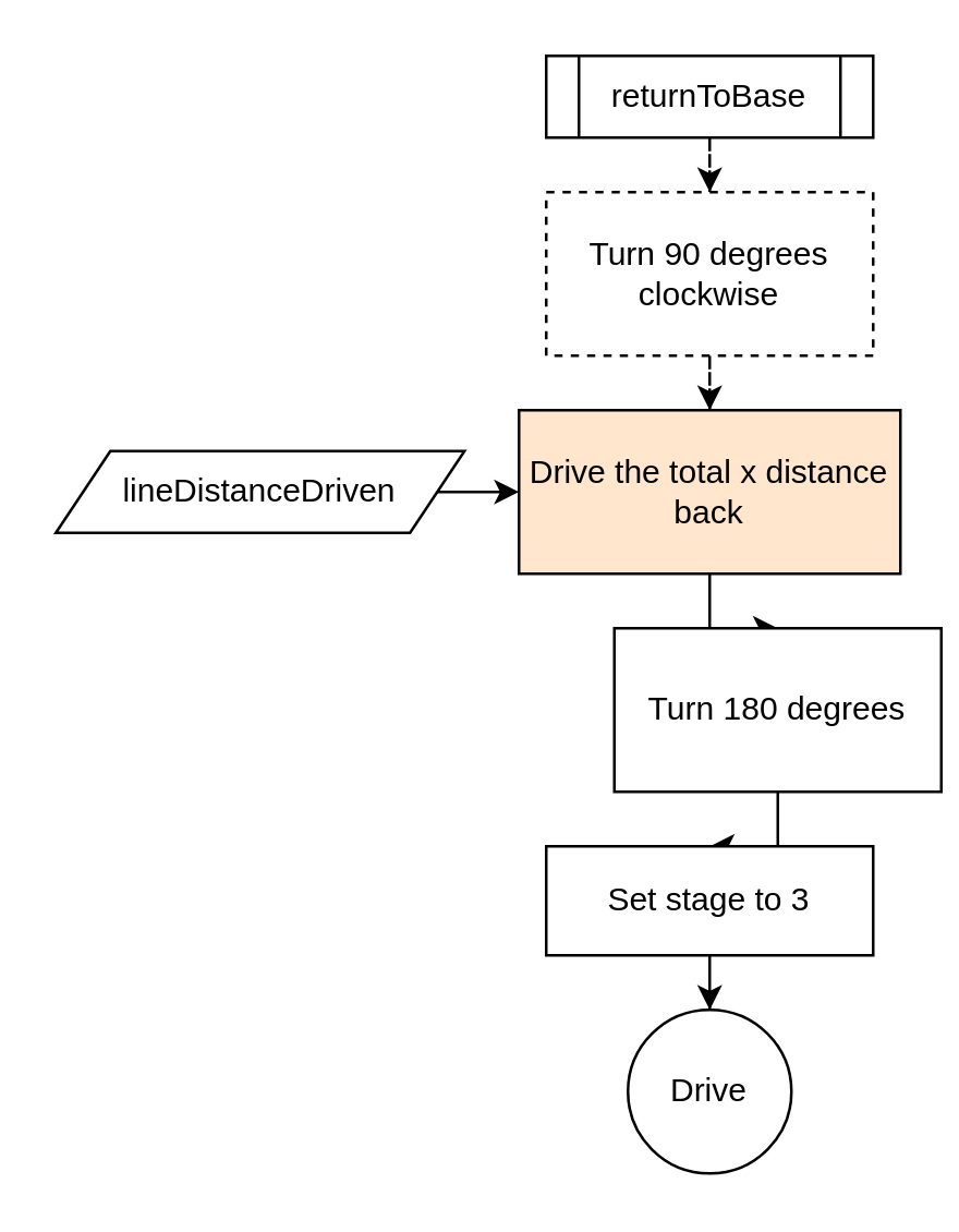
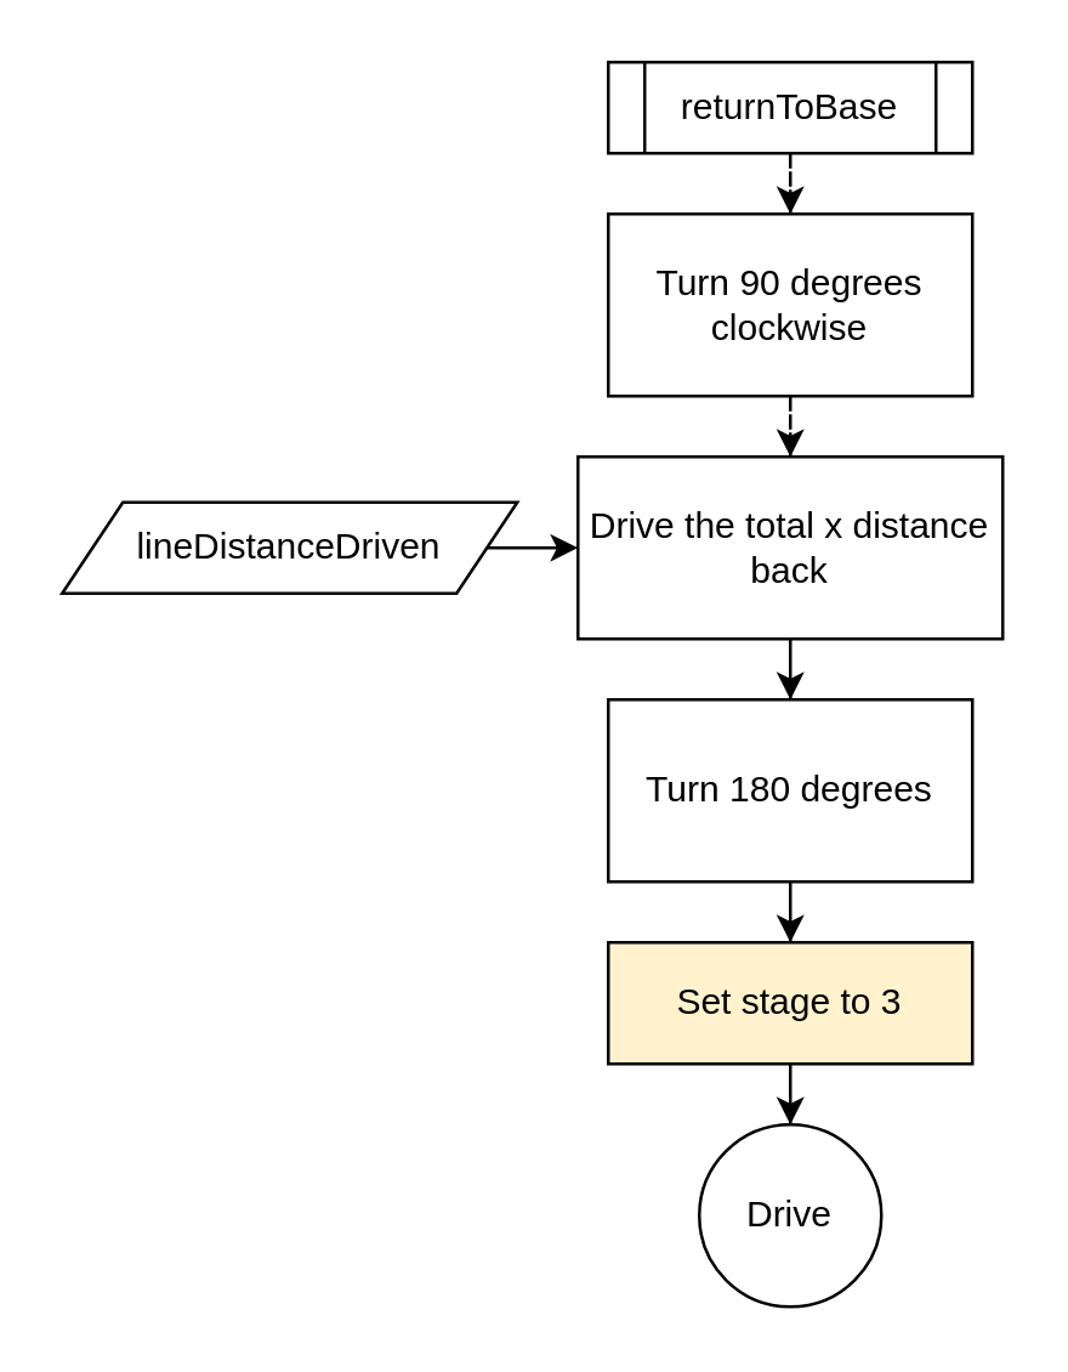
  <mxCell id="0" />
  <mxCell id="1" parent="0" />
  <mxCell id="2" value="" style="edgeStyle=orthogonalEdgeStyle;rounded=0;orthogonalLoop=1;jettySize=auto;html=1;dashed=1;" parent="1" source="3" target="5" edge="1"><mxGeometry relative="1" as="geometry" /></mxCell>
  <mxCell id="3" value="returnToBase" style="shape=process;whiteSpace=wrap;html=1;backgroundOutline=1;" parent="1" vertex="1"><mxGeometry x="200" y="20" width="120" height="30" as="geometry" /></mxCell>
  <mxCell id="4" value="" style="edgeStyle=orthogonalEdgeStyle;rounded=0;orthogonalLoop=1;jettySize=auto;html=1;dashed=1;" parent="1" source="5" target="7" edge="1"><mxGeometry relative="1" as="geometry" /></mxCell>
- <mxCell id="5" value="Turn 90 degrees clockwise" style="whiteSpace=wrap;html=1;dashed=1;" parent="1" vertex="1"><mxGeometry x="200" y="70" width="120" height="60" as="geometry" /></mxCell>
+ <mxCell id="5" value="Turn 90 degrees clockwise" style="whiteSpace=wrap;html=1;" parent="1" vertex="1"><mxGeometry x="200" y="70" width="120" height="60" as="geometry" /></mxCell>
  <mxCell id="6" value="" style="edgeStyle=orthogonalEdgeStyle;rounded=0;orthogonalLoop=1;jettySize=auto;html=1;" parent="1" source="7" target="12" edge="1"><mxGeometry relative="1" as="geometry" /></mxCell>
- <mxCell id="7" value="Drive the total x distance back" style="whiteSpace=wrap;html=1;fillColor=#ffe6cc;" parent="1" vertex="1"><mxGeometry x="190" y="150" width="140" height="60" as="geometry" /></mxCell>
+ <mxCell id="7" value="Drive the total x distance back" style="whiteSpace=wrap;html=1;" parent="1" vertex="1"><mxGeometry x="190" y="150" width="140" height="60" as="geometry" /></mxCell>
  <mxCell id="8" style="edgeStyle=orthogonalEdgeStyle;rounded=0;orthogonalLoop=1;jettySize=auto;html=1;exitX=1;exitY=0.5;exitDx=0;exitDy=0;entryX=0;entryY=0.5;entryDx=0;entryDy=0;" parent="1" source="9" target="7" edge="1"><mxGeometry relative="1" as="geometry" /></mxCell>
  <mxCell id="9" value="lineDistanceDriven" style="shape=parallelogram;perimeter=parallelogramPerimeter;whiteSpace=wrap;html=1;fixedSize=1;" parent="1" vertex="1"><mxGeometry x="20" y="165" width="150" height="30" as="geometry" /></mxCell>
  <mxCell id="10" style="edgeStyle=orthogonalEdgeStyle;rounded=0;orthogonalLoop=1;jettySize=auto;html=1;entryX=0.5;entryY=0;entryDx=0;entryDy=0;" parent="1" source="14" target="13" edge="1"><mxGeometry relative="1" as="geometry"><mxPoint x="250" y="350" as="sourcePoint" /></mxGeometry></mxCell>
  <mxCell id="11" value="" style="edgeStyle=orthogonalEdgeStyle;rounded=0;orthogonalLoop=1;jettySize=auto;html=1;" parent="1" source="12" target="14" edge="1"><mxGeometry relative="1" as="geometry" /></mxCell>
- <mxCell id="12" value="Turn 180 degrees" style="whiteSpace=wrap;html=1;" parent="1" vertex="1"><mxGeometry x="225" y="230" width="120" height="60" as="geometry" /></mxCell>
+ <mxCell id="12" value="Turn 180 degrees" style="whiteSpace=wrap;html=1;" parent="1" vertex="1"><mxGeometry x="200" y="230" width="120" height="60" as="geometry" /></mxCell>
  <mxCell id="13" value="Drive" style="ellipse;whiteSpace=wrap;html=1;aspect=fixed;" parent="1" vertex="1"><mxGeometry x="230" y="370" width="60" height="60" as="geometry" /></mxCell>
- <mxCell id="14" value="Set stage to 3" style="whiteSpace=wrap;html=1;" parent="1" vertex="1"><mxGeometry x="200" y="310" width="120" height="40" as="geometry" /></mxCell>
+ <mxCell id="14" value="Set stage to 3" style="whiteSpace=wrap;html=1;fillColor=#fff2cc;" parent="1" vertex="1"><mxGeometry x="200" y="310" width="120" height="40" as="geometry" /></mxCell>
